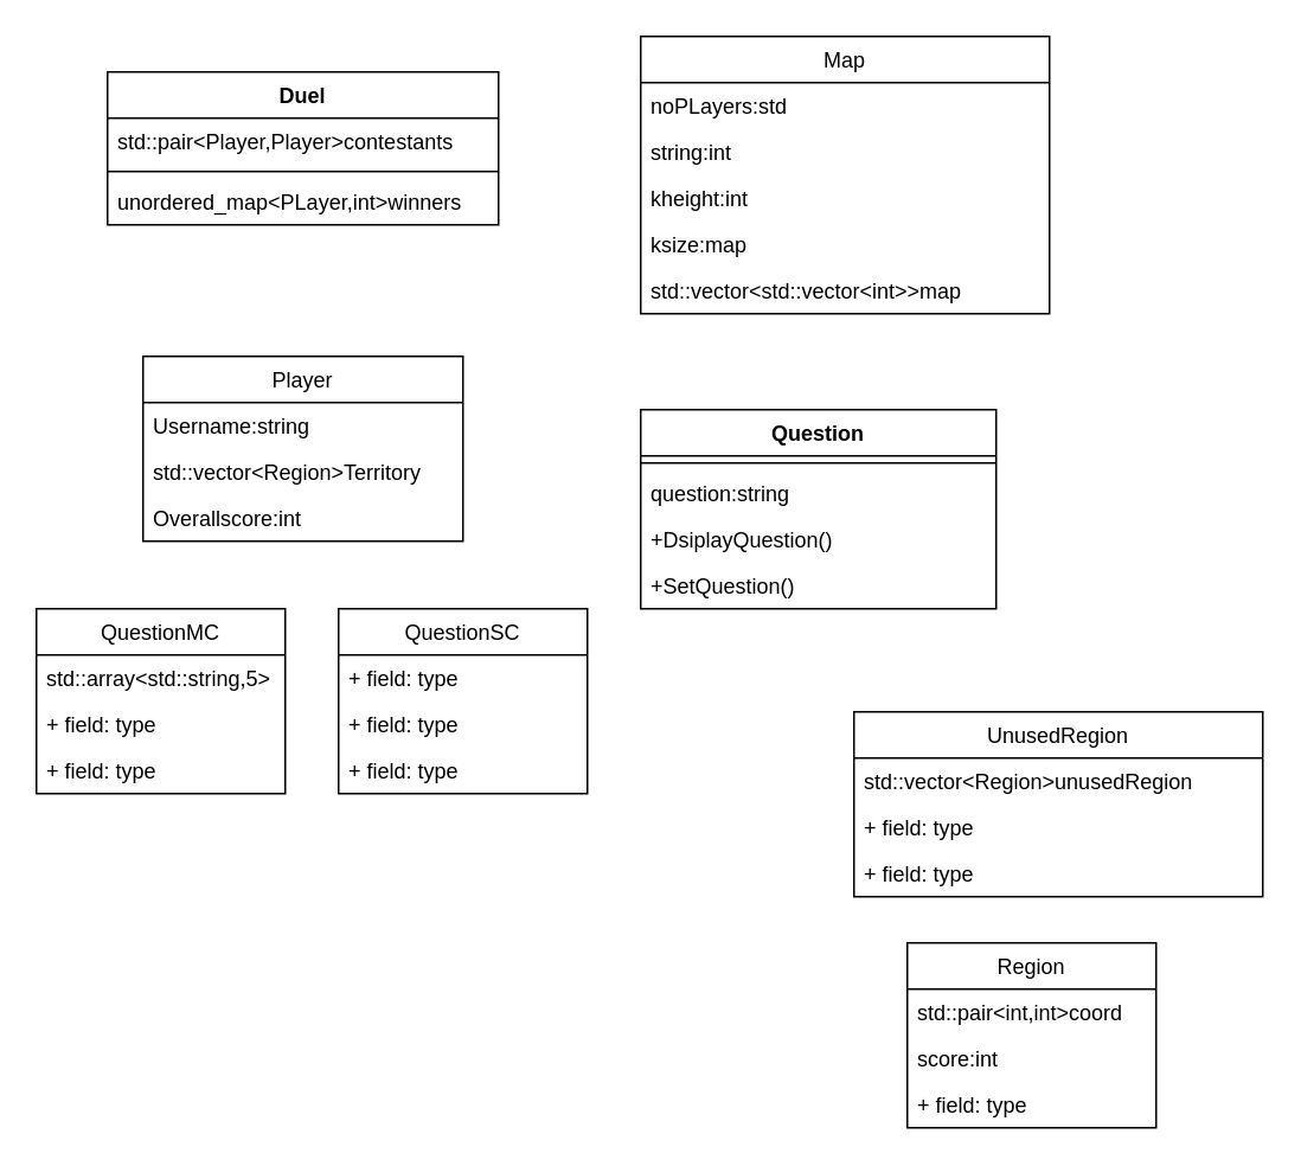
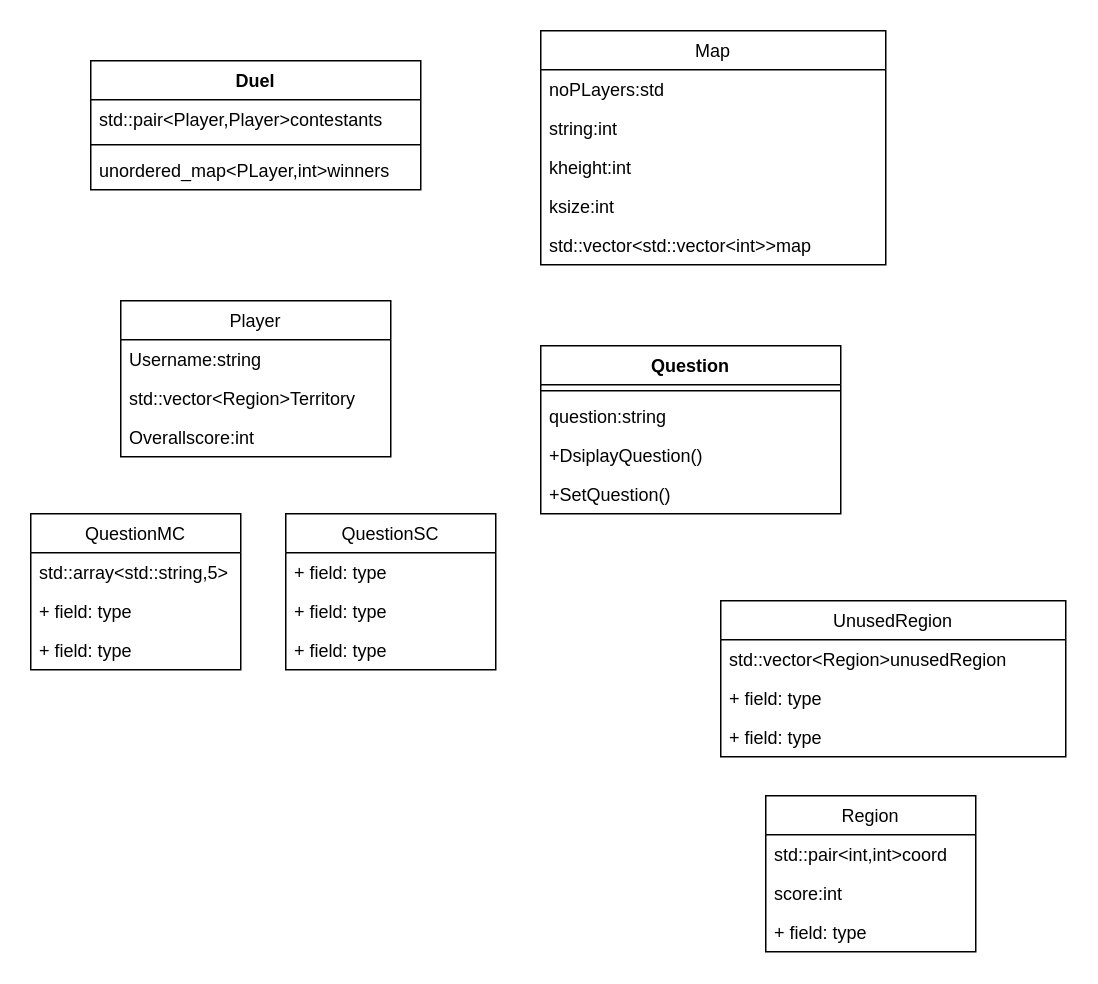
  <mxCell id="0" />
  <mxCell id="1" parent="0" />
  <mxCell id="2" value="Duel" style="swimlane;fontStyle=1;align=center;verticalAlign=top;childLayout=stackLayout;horizontal=1;startSize=26;horizontalStack=0;resizeParent=1;resizeParentMax=0;resizeLast=0;collapsible=1;marginBottom=0;" parent="1" vertex="1"><mxGeometry x="60" y="40" width="220" height="86" as="geometry" /></mxCell>
  <mxCell id="3" value="std::pair&lt;Player,Player&gt;contestants" style="text;strokeColor=none;fillColor=none;align=left;verticalAlign=top;spacingLeft=4;spacingRight=4;overflow=hidden;rotatable=0;points=[[0,0.5],[1,0.5]];portConstraint=eastwest;" parent="2" vertex="1"><mxGeometry y="26" width="220" height="26" as="geometry" /></mxCell>
  <mxCell id="4" value="" style="line;strokeWidth=1;fillColor=none;align=left;verticalAlign=middle;spacingTop=-1;spacingLeft=3;spacingRight=3;rotatable=0;labelPosition=right;points=[];portConstraint=eastwest;strokeColor=inherit;" parent="2" vertex="1"><mxGeometry y="52" width="220" height="8" as="geometry" /></mxCell>
  <mxCell id="5" value="unordered_map&lt;PLayer,int&gt;winners" style="text;strokeColor=none;fillColor=none;align=left;verticalAlign=top;spacingLeft=4;spacingRight=4;overflow=hidden;rotatable=0;points=[[0,0.5],[1,0.5]];portConstraint=eastwest;" parent="2" vertex="1"><mxGeometry y="60" width="220" height="26" as="geometry" /></mxCell>
  <mxCell id="6" value="Question" style="swimlane;fontStyle=1;align=center;verticalAlign=top;childLayout=stackLayout;horizontal=1;startSize=26;horizontalStack=0;resizeParent=1;resizeParentMax=0;resizeLast=0;collapsible=1;marginBottom=0;" parent="1" vertex="1"><mxGeometry x="360" y="230" width="200" height="112" as="geometry" /></mxCell>
  <mxCell id="7" value="" style="line;strokeWidth=1;fillColor=none;align=left;verticalAlign=middle;spacingTop=-1;spacingLeft=3;spacingRight=3;rotatable=0;labelPosition=right;points=[];portConstraint=eastwest;strokeColor=inherit;" parent="6" vertex="1"><mxGeometry y="26" width="200" height="8" as="geometry" /></mxCell>
  <mxCell id="8" value="question:string" style="text;strokeColor=none;fillColor=none;align=left;verticalAlign=top;spacingLeft=4;spacingRight=4;overflow=hidden;rotatable=0;points=[[0,0.5],[1,0.5]];portConstraint=eastwest;" parent="6" vertex="1"><mxGeometry y="34" width="200" height="26" as="geometry" /></mxCell>
  <mxCell id="9" value="+DsiplayQuestion() " style="text;strokeColor=none;fillColor=none;align=left;verticalAlign=top;spacingLeft=4;spacingRight=4;overflow=hidden;rotatable=0;points=[[0,0.5],[1,0.5]];portConstraint=eastwest;" vertex="1" parent="6"><mxGeometry y="60" width="200" height="26" as="geometry" /></mxCell>
  <mxCell id="10" value="+SetQuestion()" style="text;strokeColor=none;fillColor=none;align=left;verticalAlign=top;spacingLeft=4;spacingRight=4;overflow=hidden;rotatable=0;points=[[0,0.5],[1,0.5]];portConstraint=eastwest;" vertex="1" parent="6"><mxGeometry y="86" width="200" height="26" as="geometry" /></mxCell>
  <mxCell id="11" value="QuestionMC" style="swimlane;fontStyle=0;childLayout=stackLayout;horizontal=1;startSize=26;fillColor=none;horizontalStack=0;resizeParent=1;resizeParentMax=0;resizeLast=0;collapsible=1;marginBottom=0;" vertex="1" parent="1"><mxGeometry x="20" y="342" width="140" height="104" as="geometry" /></mxCell>
  <mxCell id="12" value="std::array&lt;std::string,5&gt;" style="text;strokeColor=none;fillColor=none;align=left;verticalAlign=top;spacingLeft=4;spacingRight=4;overflow=hidden;rotatable=0;points=[[0,0.5],[1,0.5]];portConstraint=eastwest;" vertex="1" parent="11"><mxGeometry y="26" width="140" height="26" as="geometry" /></mxCell>
  <mxCell id="13" value="+ field: type" style="text;strokeColor=none;fillColor=none;align=left;verticalAlign=top;spacingLeft=4;spacingRight=4;overflow=hidden;rotatable=0;points=[[0,0.5],[1,0.5]];portConstraint=eastwest;" vertex="1" parent="11"><mxGeometry y="52" width="140" height="26" as="geometry" /></mxCell>
  <mxCell id="14" value="+ field: type" style="text;strokeColor=none;fillColor=none;align=left;verticalAlign=top;spacingLeft=4;spacingRight=4;overflow=hidden;rotatable=0;points=[[0,0.5],[1,0.5]];portConstraint=eastwest;" vertex="1" parent="11"><mxGeometry y="78" width="140" height="26" as="geometry" /></mxCell>
  <mxCell id="15" value="QuestionSC" style="swimlane;fontStyle=0;childLayout=stackLayout;horizontal=1;startSize=26;fillColor=none;horizontalStack=0;resizeParent=1;resizeParentMax=0;resizeLast=0;collapsible=1;marginBottom=0;" vertex="1" parent="1"><mxGeometry x="190" y="342" width="140" height="104" as="geometry" /></mxCell>
  <mxCell id="16" value="+ field: type" style="text;strokeColor=none;fillColor=none;align=left;verticalAlign=top;spacingLeft=4;spacingRight=4;overflow=hidden;rotatable=0;points=[[0,0.5],[1,0.5]];portConstraint=eastwest;" vertex="1" parent="15"><mxGeometry y="26" width="140" height="26" as="geometry" /></mxCell>
  <mxCell id="17" value="+ field: type" style="text;strokeColor=none;fillColor=none;align=left;verticalAlign=top;spacingLeft=4;spacingRight=4;overflow=hidden;rotatable=0;points=[[0,0.5],[1,0.5]];portConstraint=eastwest;" vertex="1" parent="15"><mxGeometry y="52" width="140" height="26" as="geometry" /></mxCell>
  <mxCell id="18" value="+ field: type" style="text;strokeColor=none;fillColor=none;align=left;verticalAlign=top;spacingLeft=4;spacingRight=4;overflow=hidden;rotatable=0;points=[[0,0.5],[1,0.5]];portConstraint=eastwest;" vertex="1" parent="15"><mxGeometry y="78" width="140" height="26" as="geometry" /></mxCell>
  <mxCell id="19" value="Player" style="swimlane;fontStyle=0;childLayout=stackLayout;horizontal=1;startSize=26;fillColor=none;horizontalStack=0;resizeParent=1;resizeParentMax=0;resizeLast=0;collapsible=1;marginBottom=0;" vertex="1" parent="1"><mxGeometry x="80" y="200" width="180" height="104" as="geometry" /></mxCell>
  <mxCell id="20" value="Username:string" style="text;strokeColor=none;fillColor=none;align=left;verticalAlign=top;spacingLeft=4;spacingRight=4;overflow=hidden;rotatable=0;points=[[0,0.5],[1,0.5]];portConstraint=eastwest;" vertex="1" parent="19"><mxGeometry y="26" width="180" height="26" as="geometry" /></mxCell>
  <mxCell id="21" value="std::vector&lt;Region&gt;Territory" style="text;strokeColor=none;fillColor=none;align=left;verticalAlign=top;spacingLeft=4;spacingRight=4;overflow=hidden;rotatable=0;points=[[0,0.5],[1,0.5]];portConstraint=eastwest;" vertex="1" parent="19"><mxGeometry y="52" width="180" height="26" as="geometry" /></mxCell>
  <mxCell id="22" value="Overallscore:int" style="text;strokeColor=none;fillColor=none;align=left;verticalAlign=top;spacingLeft=4;spacingRight=4;overflow=hidden;rotatable=0;points=[[0,0.5],[1,0.5]];portConstraint=eastwest;" vertex="1" parent="19"><mxGeometry y="78" width="180" height="26" as="geometry" /></mxCell>
  <mxCell id="23" value="Map" style="swimlane;fontStyle=0;childLayout=stackLayout;horizontal=1;startSize=26;fillColor=none;horizontalStack=0;resizeParent=1;resizeParentMax=0;resizeLast=0;collapsible=1;marginBottom=0;" vertex="1" parent="1"><mxGeometry x="360" y="20" width="230" height="156" as="geometry" /></mxCell>
  <mxCell id="24" value="noPLayers:std" style="text;strokeColor=none;fillColor=none;align=left;verticalAlign=top;spacingLeft=4;spacingRight=4;overflow=hidden;rotatable=0;points=[[0,0.5],[1,0.5]];portConstraint=eastwest;" vertex="1" parent="23"><mxGeometry y="26" width="230" height="26" as="geometry" /></mxCell>
  <mxCell id="25" value="string:int" style="text;strokeColor=none;fillColor=none;align=left;verticalAlign=top;spacingLeft=4;spacingRight=4;overflow=hidden;rotatable=0;points=[[0,0.5],[1,0.5]];portConstraint=eastwest;" vertex="1" parent="23"><mxGeometry y="52" width="230" height="26" as="geometry" /></mxCell>
  <mxCell id="26" value="kheight:int" style="text;strokeColor=none;fillColor=none;align=left;verticalAlign=top;spacingLeft=4;spacingRight=4;overflow=hidden;rotatable=0;points=[[0,0.5],[1,0.5]];portConstraint=eastwest;" vertex="1" parent="23"><mxGeometry y="78" width="230" height="26" as="geometry" /></mxCell>
- <mxCell id="27" value="ksize:map" style="text;strokeColor=none;fillColor=none;align=left;verticalAlign=top;spacingLeft=4;spacingRight=4;overflow=hidden;rotatable=0;points=[[0,0.5],[1,0.5]];portConstraint=eastwest;" vertex="1" parent="23"><mxGeometry y="104" width="230" height="26" as="geometry" /></mxCell>
+ <mxCell id="27" value="ksize:int" style="text;strokeColor=none;fillColor=none;align=left;verticalAlign=top;spacingLeft=4;spacingRight=4;overflow=hidden;rotatable=0;points=[[0,0.5],[1,0.5]];portConstraint=eastwest;" vertex="1" parent="23"><mxGeometry y="104" width="230" height="26" as="geometry" /></mxCell>
  <mxCell id="28" value="std::vector&lt;std::vector&lt;int&gt;&gt;map" style="text;strokeColor=none;fillColor=none;align=left;verticalAlign=top;spacingLeft=4;spacingRight=4;overflow=hidden;rotatable=0;points=[[0,0.5],[1,0.5]];portConstraint=eastwest;" vertex="1" parent="23"><mxGeometry y="130" width="230" height="26" as="geometry" /></mxCell>
  <mxCell id="29" value="UnusedRegion" style="swimlane;fontStyle=0;childLayout=stackLayout;horizontal=1;startSize=26;fillColor=none;horizontalStack=0;resizeParent=1;resizeParentMax=0;resizeLast=0;collapsible=1;marginBottom=0;" vertex="1" parent="1"><mxGeometry x="480" y="400" width="230" height="104" as="geometry" /></mxCell>
  <mxCell id="30" value="std::vector&lt;Region&gt;unusedRegion" style="text;strokeColor=none;fillColor=none;align=left;verticalAlign=top;spacingLeft=4;spacingRight=4;overflow=hidden;rotatable=0;points=[[0,0.5],[1,0.5]];portConstraint=eastwest;" vertex="1" parent="29"><mxGeometry y="26" width="230" height="26" as="geometry" /></mxCell>
  <mxCell id="31" value="+ field: type" style="text;strokeColor=none;fillColor=none;align=left;verticalAlign=top;spacingLeft=4;spacingRight=4;overflow=hidden;rotatable=0;points=[[0,0.5],[1,0.5]];portConstraint=eastwest;" vertex="1" parent="29"><mxGeometry y="52" width="230" height="26" as="geometry" /></mxCell>
  <mxCell id="32" value="+ field: type" style="text;strokeColor=none;fillColor=none;align=left;verticalAlign=top;spacingLeft=4;spacingRight=4;overflow=hidden;rotatable=0;points=[[0,0.5],[1,0.5]];portConstraint=eastwest;" vertex="1" parent="29"><mxGeometry y="78" width="230" height="26" as="geometry" /></mxCell>
  <mxCell id="33" value="Region" style="swimlane;fontStyle=0;childLayout=stackLayout;horizontal=1;startSize=26;fillColor=none;horizontalStack=0;resizeParent=1;resizeParentMax=0;resizeLast=0;collapsible=1;marginBottom=0;" vertex="1" parent="1"><mxGeometry x="510" y="530" width="140" height="104" as="geometry" /></mxCell>
  <mxCell id="34" value="std::pair&lt;int,int&gt;coord" style="text;strokeColor=none;fillColor=none;align=left;verticalAlign=top;spacingLeft=4;spacingRight=4;overflow=hidden;rotatable=0;points=[[0,0.5],[1,0.5]];portConstraint=eastwest;" vertex="1" parent="33"><mxGeometry y="26" width="140" height="26" as="geometry" /></mxCell>
  <mxCell id="35" value="score:int" style="text;strokeColor=none;fillColor=none;align=left;verticalAlign=top;spacingLeft=4;spacingRight=4;overflow=hidden;rotatable=0;points=[[0,0.5],[1,0.5]];portConstraint=eastwest;" vertex="1" parent="33"><mxGeometry y="52" width="140" height="26" as="geometry" /></mxCell>
  <mxCell id="36" value="+ field: type" style="text;strokeColor=none;fillColor=none;align=left;verticalAlign=top;spacingLeft=4;spacingRight=4;overflow=hidden;rotatable=0;points=[[0,0.5],[1,0.5]];portConstraint=eastwest;" vertex="1" parent="33"><mxGeometry y="78" width="140" height="26" as="geometry" /></mxCell>
